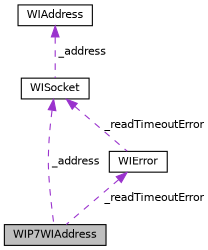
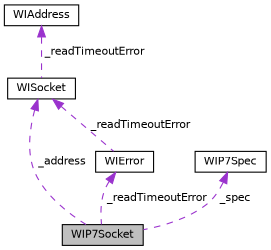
  digraph {
    node [color=black fillcolor=white fontname=Helvetica fontsize=10 shape=record style=filled]
    edge [color=darkorchid3 dir=back fontname=Helvetica fontsize=10 labelfontname=Helvetica labelfontsize=10 style=dashed]
-   n1 [fillcolor=grey75 fontcolor=black height=0.2 label=WIP7WIAddress width=0.4]
+   n1 [fillcolor=grey75 fontcolor=black height=0.2 label=WIP7Socket width=0.4]
    n2 [height=0.2 label=WISocket width=0.4]
    n3 [height=0.2 label=WIError width=0.4]
    n4 [height=0.2 label=WIAddress width=0.4]
+   n5 [height=0.2 label=WIP7Spec width=0.4]
    n2 -> n1 [label=" _address"]
    n2 -> n3 [label=" _readTimeoutError"]
    n3 -> n1 [label=" _readTimeoutError"]
-   n4 -> n2 [label=" _address"]
+   n4 -> n2 [label=" _readTimeoutError"]
+   n5 -> n1 [label=" _spec"]
  }
